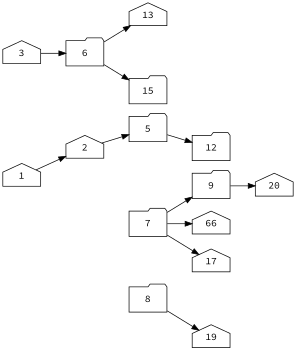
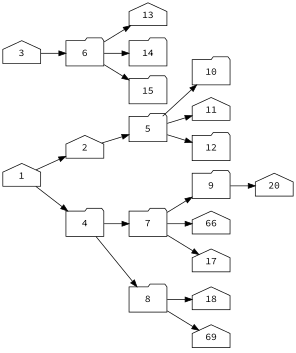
  digraph {
    "Number of processors"=16
    "Total schedule length"=40
    fontname="Source Code Pro"
    rankdir=LR
    node ["Finish time"=40 Processor=14 "Start time"=25 Weight=10 fontname="Source Code Pro" shape=house]
    edge [Weight=8 fontname="Source Code Pro"]
    1 ["Finish time"=9 "Start time"=0 Weight=9]
    2 ["Finish time"=18 Processor=5 "Start time"=16 Weight=2]
+   4 ["Finish time"=15 "Start time"=9 Weight=6 shape=folder]
    5 ["Finish time"=22 Processor=5 "Start time"=18 Weight=4 shape=folder]
    3 ["Finish time"=25 "Start time"=15]
    6 ["Finish time"=35 shape=folder]
    7 ["Finish time"=24 Processor=6 "Start time"=20 Weight=4 shape=folder]
    8 ["Finish time"=26 Processor=4 "Start time"=22 Weight=4 shape=folder]
+   10 ["Finish time"=38 Processor=5 "Start time"=28 shape=folder]
+   11 ["Finish time"=28 Processor=5 Weight=3]
    12 ["Finish time"=38 Processor=3 "Start time"=28 shape=folder]
    13 ["Start time"=36 Weight=4]
+   14 [Processor=1 "Start time"=38 Weight=2 shape=folder]
    15 [Processor=16 "Start time"=38 Weight=2 shape=folder]
    9 ["Finish time"=31 Processor=2 "Start time"=23 Weight=8 shape=folder]
    n16 [Processor=6 "Start time"=31 Weight=9 label=66]
    17 ["Finish time"=31 Processor=6 "Start time"=24 Weight=7]
-   19 ["Finish time"=35 Processor=4 "Start time"=26 Weight=9]
+   18 [Processor=15 "Start time"=30]
+   19 ["Finish time"=35 Processor=4 "Start time"=26 Weight=9 label=69]
    20 ["Finish time"=34 Processor=2 "Start time"=31 Weight=3]
    1 -> 2 [Weight=7]
+   1 -> 4 [Weight=5]
    2 -> 5 [Weight=6]
+   4 -> 7 [Weight=5]
+   4 -> 8 [Weight=3]
+   5 -> 10 [Weight=10]
+   5 -> 11
    5 -> 12 [Weight=5]
    3 -> 6 [Weight=2]
    6 -> 13 [Weight=10]
+   6 -> 14 [Weight=2]
    6 -> 15 [Weight=3]
    7 -> 9
    7 -> n16
    7 -> 17
+   8 -> 18 [Weight=2]
    8 -> 19 [Weight=10]
    9 -> 20 [Weight=9]
  }
